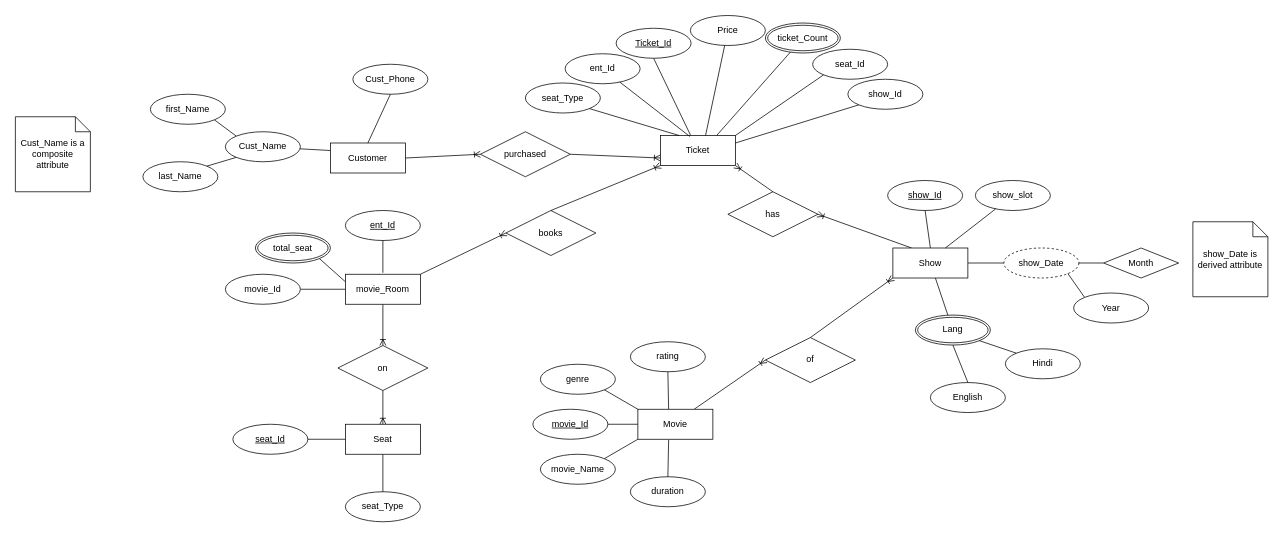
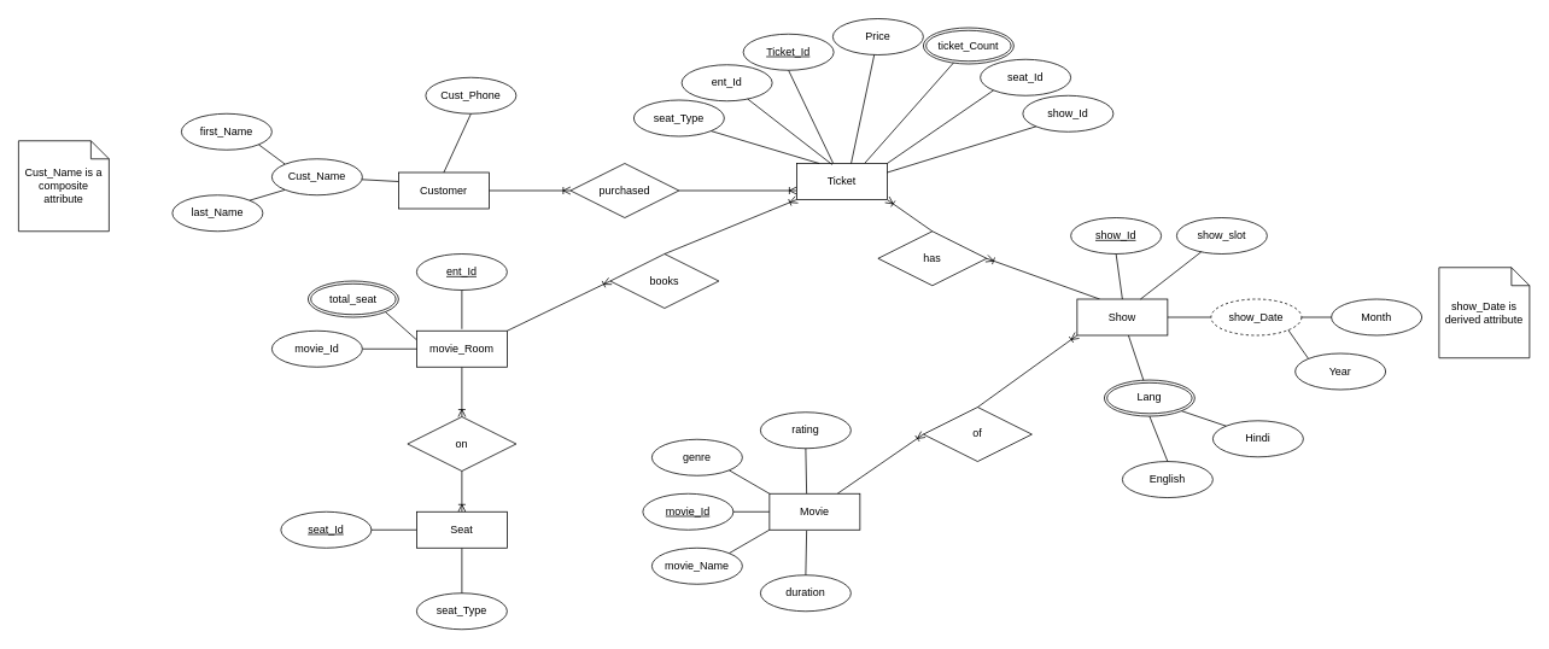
  <mxCell id="0" />
  <mxCell id="1" parent="0" />
- <mxCell id="2" value="purchased" style="shape=rhombus;perimeter=rhombusPerimeter;whiteSpace=wrap;html=1;align=center;" parent="1" vertex="1"><mxGeometry x="640" y="175" width="120" height="60" as="geometry" /></mxCell>
+ <mxCell id="2" value="purchased" style="shape=rhombus;perimeter=rhombusPerimeter;whiteSpace=wrap;html=1;align=center;" parent="1" vertex="1"><mxGeometry x="630" y="180" width="120" height="60" as="geometry" /></mxCell>
  <mxCell id="3" value="on" style="shape=rhombus;perimeter=rhombusPerimeter;whiteSpace=wrap;html=1;align=center;" parent="1" vertex="1"><mxGeometry x="450" y="460" width="120" height="60" as="geometry" /></mxCell>
  <mxCell id="4" value="books" style="shape=rhombus;perimeter=rhombusPerimeter;whiteSpace=wrap;html=1;align=center;" parent="1" vertex="1"><mxGeometry x="674" y="280" width="120" height="60" as="geometry" /></mxCell>
  <mxCell id="5" value="of" style="shape=rhombus;perimeter=rhombusPerimeter;whiteSpace=wrap;html=1;align=center;" parent="1" vertex="1"><mxGeometry x="1020" y="449.41" width="120" height="60" as="geometry" /></mxCell>
  <mxCell id="6" value="has" style="shape=rhombus;perimeter=rhombusPerimeter;whiteSpace=wrap;html=1;align=center;" parent="1" vertex="1"><mxGeometry x="970" y="255" width="120" height="60" as="geometry" /></mxCell>
  <mxCell id="7" value="Cust_Phone" style="ellipse;whiteSpace=wrap;html=1;align=center;" parent="1" vertex="1"><mxGeometry x="470" y="85" width="100" height="40" as="geometry" /></mxCell>
  <mxCell id="8" value="Ticket_Id" style="ellipse;whiteSpace=wrap;html=1;align=center;fontStyle=4;" parent="1" vertex="1"><mxGeometry x="821" y="37" width="100" height="40" as="geometry" /></mxCell>
  <mxCell id="9" value="Price" style="ellipse;whiteSpace=wrap;html=1;align=center;" parent="1" vertex="1"><mxGeometry x="920" y="20" width="100" height="40" as="geometry" /></mxCell>
  <mxCell id="10" value="show_Id" style="ellipse;whiteSpace=wrap;html=1;align=center;fontStyle=4;" parent="1" vertex="1"><mxGeometry x="1183" y="240" width="100" height="40" as="geometry" /></mxCell>
  <mxCell id="11" value="show_Date" style="ellipse;whiteSpace=wrap;html=1;align=center;dashed=1;" parent="1" vertex="1"><mxGeometry x="1338" y="330" width="100" height="40" as="geometry" /></mxCell>
  <mxCell id="12" value="movie_Id" style="ellipse;whiteSpace=wrap;html=1;align=center;fontStyle=4;" parent="1" vertex="1"><mxGeometry x="710" y="545" width="100" height="40" as="geometry" /></mxCell>
  <mxCell id="13" value="movie_Name" style="ellipse;whiteSpace=wrap;html=1;align=center;" parent="1" vertex="1"><mxGeometry x="720" y="605" width="100" height="40" as="geometry" /></mxCell>
  <mxCell id="14" value="duration" style="ellipse;whiteSpace=wrap;html=1;align=center;" parent="1" vertex="1"><mxGeometry x="840" y="635" width="100" height="40" as="geometry" /></mxCell>
  <mxCell id="15" value="rating" style="ellipse;whiteSpace=wrap;html=1;align=center;" parent="1" vertex="1"><mxGeometry x="840" y="455" width="100" height="40" as="geometry" /></mxCell>
  <mxCell id="16" value="genre" style="ellipse;whiteSpace=wrap;html=1;align=center;" parent="1" vertex="1"><mxGeometry x="720" y="485" width="100" height="40" as="geometry" /></mxCell>
  <mxCell id="17" value="ent_Id" style="ellipse;whiteSpace=wrap;html=1;align=center;fontStyle=4;" parent="1" vertex="1"><mxGeometry x="460" y="280" width="100" height="40" as="geometry" /></mxCell>
  <mxCell id="18" value="ticket_Count" style="ellipse;shape=doubleEllipse;margin=3;whiteSpace=wrap;html=1;align=center;" parent="1" vertex="1"><mxGeometry x="1020" y="30" width="100" height="40" as="geometry" /></mxCell>
  <mxCell id="19" value="total_seat" style="ellipse;shape=doubleEllipse;margin=3;whiteSpace=wrap;html=1;align=center;" parent="1" vertex="1"><mxGeometry x="340" y="310" width="100" height="40" as="geometry" /></mxCell>
  <mxCell id="20" value="seat_Type" style="ellipse;whiteSpace=wrap;html=1;align=center;" parent="1" vertex="1"><mxGeometry x="460" y="655" width="100" height="40" as="geometry" /></mxCell>
  <mxCell id="21" value="seat_Id" style="ellipse;whiteSpace=wrap;html=1;align=center;fontStyle=4;" parent="1" vertex="1"><mxGeometry x="310" y="565" width="100" height="40" as="geometry" /></mxCell>
  <mxCell id="22" value="seat_Id" style="ellipse;whiteSpace=wrap;html=1;align=center;" parent="1" vertex="1"><mxGeometry x="1083" y="65" width="100" height="40" as="geometry" /></mxCell>
  <mxCell id="23" value="" style="endArrow=none;html=1;exitX=0;exitY=0.25;exitDx=0;exitDy=0;" parent="1" source="54" target="72" edge="1"><mxGeometry width="50" height="50" relative="1" as="geometry"><mxPoint x="464.645" y="195.858" as="sourcePoint" /><mxPoint x="310.283" y="161.848" as="targetPoint" /></mxGeometry></mxCell>
  <mxCell id="24" value="" style="endArrow=none;html=1;entryX=0.5;entryY=1;entryDx=0;entryDy=0;exitX=0.5;exitY=0;exitDx=0;exitDy=0;" parent="1" source="54" target="7" edge="1"><mxGeometry width="50" height="50" relative="1" as="geometry"><mxPoint x="490" y="190" as="sourcePoint" /><mxPoint x="374.651" y="127.4" as="targetPoint" /></mxGeometry></mxCell>
  <mxCell id="25" value="" style="endArrow=none;html=1;exitX=0.75;exitY=0;exitDx=0;exitDy=0;" parent="1" source="55" target="18" edge="1"><mxGeometry width="50" height="50" relative="1" as="geometry"><mxPoint x="955.9" y="193.56" as="sourcePoint" /><mxPoint x="404.651" y="137.4" as="targetPoint" /></mxGeometry></mxCell>
  <mxCell id="26" value="" style="endArrow=none;html=1;exitX=0.6;exitY=0.025;exitDx=0;exitDy=0;exitPerimeter=0;" parent="1" source="55" target="9" edge="1"><mxGeometry width="50" height="50" relative="1" as="geometry"><mxPoint x="930" y="190" as="sourcePoint" /><mxPoint x="920.001" y="120" as="targetPoint" /></mxGeometry></mxCell>
  <mxCell id="27" value="" style="endArrow=none;html=1;entryX=0.5;entryY=1;entryDx=0;entryDy=0;" parent="1" source="55" target="8" edge="1"><mxGeometry width="50" height="50" relative="1" as="geometry"><mxPoint x="907.3" y="192.16" as="sourcePoint" /><mxPoint x="920" y="50" as="targetPoint" /></mxGeometry></mxCell>
  <mxCell id="28" value="" style="endArrow=none;html=1;entryX=0;entryY=1;entryDx=0;entryDy=0;exitX=1;exitY=0;exitDx=0;exitDy=0;" parent="1" source="55" target="22" edge="1"><mxGeometry width="50" height="50" relative="1" as="geometry"><mxPoint x="973.473" y="200.12" as="sourcePoint" /><mxPoint x="434.651" y="167.4" as="targetPoint" /></mxGeometry></mxCell>
  <mxCell id="29" value="" style="endArrow=none;html=1;entryX=1;entryY=1;entryDx=0;entryDy=0;exitX=0;exitY=0.25;exitDx=0;exitDy=0;" parent="1" source="58" target="19" edge="1"><mxGeometry width="50" height="50" relative="1" as="geometry"><mxPoint x="460" y="390" as="sourcePoint" /><mxPoint x="514.651" y="137.4" as="targetPoint" /></mxGeometry></mxCell>
  <mxCell id="30" value="" style="endArrow=none;html=1;entryX=0.5;entryY=1;entryDx=0;entryDy=0;" parent="1" target="17" edge="1"><mxGeometry width="50" height="50" relative="1" as="geometry"><mxPoint x="510" y="363" as="sourcePoint" /><mxPoint x="524.651" y="147.4" as="targetPoint" /></mxGeometry></mxCell>
  <mxCell id="31" value="" style="endArrow=none;html=1;exitX=0.5;exitY=0;exitDx=0;exitDy=0;entryX=0.5;entryY=1;entryDx=0;entryDy=0;" parent="1" source="20" edge="1"><mxGeometry width="50" height="50" relative="1" as="geometry"><mxPoint x="665.272" y="197.617" as="sourcePoint" /><mxPoint x="510" y="605" as="targetPoint" /></mxGeometry></mxCell>
  <mxCell id="32" value="" style="endArrow=none;html=1;entryX=1;entryY=0.5;entryDx=0;entryDy=0;exitX=0;exitY=0.5;exitDx=0;exitDy=0;" parent="1" target="21" edge="1"><mxGeometry width="50" height="50" relative="1" as="geometry"><mxPoint x="460" y="585" as="sourcePoint" /><mxPoint x="554.651" y="122.4" as="targetPoint" /></mxGeometry></mxCell>
  <mxCell id="33" value="" style="endArrow=none;html=1;exitX=0.41;exitY=1.025;exitDx=0;exitDy=0;entryX=0.5;entryY=0;entryDx=0;entryDy=0;exitPerimeter=0;" parent="1" source="57" target="14" edge="1"><mxGeometry width="50" height="50" relative="1" as="geometry"><mxPoint x="890" y="585" as="sourcePoint" /><mxPoint x="880" y="635" as="targetPoint" /></mxGeometry></mxCell>
  <mxCell id="34" value="" style="endArrow=none;html=1;entryX=1;entryY=0;entryDx=0;entryDy=0;exitX=0;exitY=1;exitDx=0;exitDy=0;" parent="1" source="57" target="13" edge="1"><mxGeometry width="50" height="50" relative="1" as="geometry"><mxPoint x="854.645" y="579.142" as="sourcePoint" /><mxPoint x="394.651" y="172.4" as="targetPoint" /></mxGeometry></mxCell>
  <mxCell id="35" value="" style="endArrow=none;html=1;entryX=1;entryY=0.5;entryDx=0;entryDy=0;exitX=0;exitY=0.5;exitDx=0;exitDy=0;exitPerimeter=0;" parent="1" source="57" target="12" edge="1"><mxGeometry width="50" height="50" relative="1" as="geometry"><mxPoint x="840" y="565" as="sourcePoint" /><mxPoint x="404.651" y="182.4" as="targetPoint" /></mxGeometry></mxCell>
  <mxCell id="36" value="" style="endArrow=none;html=1;entryX=1;entryY=1;entryDx=0;entryDy=0;exitX=0;exitY=0;exitDx=0;exitDy=0;" parent="1" source="57" target="16" edge="1"><mxGeometry width="50" height="50" relative="1" as="geometry"><mxPoint x="860.086" y="548.974" as="sourcePoint" /><mxPoint x="414.651" y="192.4" as="targetPoint" /></mxGeometry></mxCell>
  <mxCell id="37" value="" style="endArrow=none;html=1;entryX=0.5;entryY=1;entryDx=0;entryDy=0;exitX=0.41;exitY=0;exitDx=0;exitDy=0;exitPerimeter=0;" parent="1" source="57" target="15" edge="1"><mxGeometry width="50" height="50" relative="1" as="geometry"><mxPoint x="890" y="545" as="sourcePoint" /><mxPoint x="424.651" y="202.4" as="targetPoint" /></mxGeometry></mxCell>
  <mxCell id="38" value="" style="endArrow=none;html=1;entryX=0.5;entryY=1;entryDx=0;entryDy=0;exitX=0.5;exitY=0;exitDx=0;exitDy=0;" parent="1" source="56" target="10" edge="1"><mxGeometry width="50" height="50" relative="1" as="geometry"><mxPoint x="1240" y="350" as="sourcePoint" /><mxPoint x="594.651" y="252.4" as="targetPoint" /></mxGeometry></mxCell>
  <mxCell id="39" value="" style="endArrow=none;html=1;entryX=0;entryY=0.5;entryDx=0;entryDy=0;exitX=1;exitY=0.5;exitDx=0;exitDy=0;" parent="1" source="56" target="11" edge="1"><mxGeometry width="50" height="50" relative="1" as="geometry"><mxPoint x="1290" y="370" as="sourcePoint" /><mxPoint x="604.651" y="262.4" as="targetPoint" /></mxGeometry></mxCell>
  <mxCell id="40" value="" style="fontSize=12;html=1;endArrow=ERoneToMany;exitX=1;exitY=0.5;exitDx=0;exitDy=0;entryX=0;entryY=0.5;entryDx=0;entryDy=0;" parent="1" source="54" target="2" edge="1"><mxGeometry width="100" height="100" relative="1" as="geometry"><mxPoint x="510" y="210" as="sourcePoint" /><mxPoint x="870" y="300" as="targetPoint" /></mxGeometry></mxCell>
  <mxCell id="41" value="" style="fontSize=12;html=1;endArrow=ERoneToMany;exitX=1;exitY=0.5;exitDx=0;exitDy=0;entryX=0;entryY=0.5;entryDx=0;entryDy=0;" parent="1" source="2" edge="1"><mxGeometry width="100" height="100" relative="1" as="geometry"><mxPoint x="764" y="210" as="sourcePoint" /><mxPoint x="880" y="210" as="targetPoint" /></mxGeometry></mxCell>
  <mxCell id="42" value="" style="fontSize=12;html=1;endArrow=ERoneToMany;exitX=1;exitY=0;exitDx=0;exitDy=0;entryX=0;entryY=0.5;entryDx=0;entryDy=0;" parent="1" source="58" target="4" edge="1"><mxGeometry width="100" height="100" relative="1" as="geometry"><mxPoint x="535.355" y="375.858" as="sourcePoint" /><mxPoint x="600" y="230" as="targetPoint" /></mxGeometry></mxCell>
  <mxCell id="43" value="" style="fontSize=12;html=1;endArrow=ERoneToMany;exitX=0.5;exitY=0;exitDx=0;exitDy=0;entryX=0;entryY=1;entryDx=0;entryDy=0;" parent="1" source="4" target="55" edge="1"><mxGeometry width="100" height="100" relative="1" as="geometry"><mxPoint x="465" y="240" as="sourcePoint" /><mxPoint x="864.645" y="224.142" as="targetPoint" /></mxGeometry></mxCell>
  <mxCell id="44" value="" style="fontSize=12;html=1;endArrow=ERoneToMany;exitX=0.5;exitY=0;exitDx=0;exitDy=0;entryX=1;entryY=1;entryDx=0;entryDy=0;" parent="1" source="6" target="55" edge="1"><mxGeometry width="100" height="100" relative="1" as="geometry"><mxPoint x="1140" y="280" as="sourcePoint" /><mxPoint x="960" y="230" as="targetPoint" /></mxGeometry></mxCell>
  <mxCell id="45" value="" style="fontSize=12;html=1;endArrow=ERoneToMany;exitX=0.25;exitY=0;exitDx=0;exitDy=0;entryX=1;entryY=0.5;entryDx=0;entryDy=0;" parent="1" source="56" target="6" edge="1"><mxGeometry width="100" height="100" relative="1" as="geometry"><mxPoint x="1146.7" y="351" as="sourcePoint" /><mxPoint x="610" y="250" as="targetPoint" /></mxGeometry></mxCell>
  <mxCell id="46" value="" style="fontSize=12;html=1;endArrow=ERoneToMany;entryX=0;entryY=0.5;entryDx=0;entryDy=0;exitX=0.75;exitY=0;exitDx=0;exitDy=0;" parent="1" source="57" target="5" edge="1"><mxGeometry width="100" height="100" relative="1" as="geometry"><mxPoint x="875.355" y="615.858" as="sourcePoint" /><mxPoint x="640" y="390" as="targetPoint" /></mxGeometry></mxCell>
  <mxCell id="47" value="" style="fontSize=12;html=1;endArrow=ERoneToMany;exitX=0.5;exitY=0;exitDx=0;exitDy=0;entryX=0;entryY=1;entryDx=0;entryDy=0;" parent="1" source="5" target="56" edge="1"><mxGeometry width="100" height="100" relative="1" as="geometry"><mxPoint x="505" y="290" as="sourcePoint" /><mxPoint x="1124.645" y="384.142" as="targetPoint" /></mxGeometry></mxCell>
  <mxCell id="48" value="" style="fontSize=12;html=1;endArrow=ERoneToMany;exitX=0.5;exitY=1;exitDx=0;exitDy=0;entryX=0.5;entryY=0;entryDx=0;entryDy=0;" parent="1" source="3" target="59" edge="1"><mxGeometry width="100" height="100" relative="1" as="geometry"><mxPoint x="655" y="220" as="sourcePoint" /><mxPoint x="510" y="600" as="targetPoint" /></mxGeometry></mxCell>
  <mxCell id="49" value="" style="fontSize=12;html=1;endArrow=ERoneToMany;entryX=0.5;entryY=0;entryDx=0;entryDy=0;exitX=0.5;exitY=1;exitDx=0;exitDy=0;" parent="1" source="58" target="3" edge="1"><mxGeometry width="100" height="100" relative="1" as="geometry"><mxPoint x="520" y="400" as="sourcePoint" /><mxPoint x="825" y="260" as="targetPoint" /></mxGeometry></mxCell>
  <mxCell id="50" value="first_Name" style="ellipse;whiteSpace=wrap;html=1;align=center;" parent="1" vertex="1"><mxGeometry x="200" y="125" width="100" height="40" as="geometry" /></mxCell>
  <mxCell id="51" value="last_Name" style="ellipse;whiteSpace=wrap;html=1;align=center;" parent="1" vertex="1"><mxGeometry x="190" y="215" width="100" height="40" as="geometry" /></mxCell>
  <mxCell id="52" value="" style="endArrow=none;html=1;exitX=0;exitY=0;exitDx=0;exitDy=0;entryX=1;entryY=1;entryDx=0;entryDy=0;" parent="1" source="72" target="50" edge="1"><mxGeometry width="50" height="50" relative="1" as="geometry"><mxPoint x="314.645" y="180.858" as="sourcePoint" /><mxPoint x="403.253" y="215.033" as="targetPoint" /></mxGeometry></mxCell>
  <mxCell id="53" value="" style="endArrow=none;html=1;exitX=0;exitY=1;exitDx=0;exitDy=0;entryX=1;entryY=0;entryDx=0;entryDy=0;" parent="1" source="72" edge="1" target="51"><mxGeometry width="50" height="50" relative="1" as="geometry"><mxPoint x="314.645" y="209.142" as="sourcePoint" /><mxPoint x="270" y="215" as="targetPoint" /></mxGeometry></mxCell>
  <mxCell id="54" value="Customer" style="whiteSpace=wrap;html=1;align=center;" parent="1" vertex="1"><mxGeometry x="440" y="190" width="100" height="40" as="geometry" /></mxCell>
  <mxCell id="55" value="Ticket" style="whiteSpace=wrap;html=1;align=center;" parent="1" vertex="1"><mxGeometry x="880" y="180" width="100" height="40" as="geometry" /></mxCell>
  <mxCell id="56" value="Show" style="whiteSpace=wrap;html=1;align=center;" parent="1" vertex="1"><mxGeometry x="1190" y="330" width="100" height="40" as="geometry" /></mxCell>
  <mxCell id="57" value="Movie" style="whiteSpace=wrap;html=1;align=center;" parent="1" vertex="1"><mxGeometry x="850" y="545" width="100" height="40" as="geometry" /></mxCell>
  <mxCell id="58" value="movie_Room" style="whiteSpace=wrap;html=1;align=center;" parent="1" vertex="1"><mxGeometry x="460" y="365" width="100" height="40" as="geometry" /></mxCell>
  <mxCell id="59" value="Seat" style="whiteSpace=wrap;html=1;align=center;" parent="1" vertex="1"><mxGeometry x="460" y="565" width="100" height="40" as="geometry" /></mxCell>
- <mxCell id="60" value="Month" style="rhombus;whiteSpace=wrap;html=1;align=center;" parent="1" vertex="1"><mxGeometry x="1471" y="330" width="100" height="40" as="geometry" /></mxCell>
+ <mxCell id="60" value="Month" style="ellipse;whiteSpace=wrap;html=1;align=center;" parent="1" vertex="1"><mxGeometry x="1471" y="330" width="100" height="40" as="geometry" /></mxCell>
  <mxCell id="61" value="Year" style="ellipse;whiteSpace=wrap;html=1;align=center;" parent="1" vertex="1"><mxGeometry x="1431" y="390" width="100" height="40" as="geometry" /></mxCell>
  <mxCell id="62" value="" style="endArrow=none;html=1;entryX=0;entryY=0;entryDx=0;entryDy=0;exitX=1;exitY=1;exitDx=0;exitDy=0;" parent="1" source="11" target="61" edge="1"><mxGeometry width="50" height="50" relative="1" as="geometry"><mxPoint x="1291" y="380" as="sourcePoint" /><mxPoint x="1362.645" y="379.142" as="targetPoint" /></mxGeometry></mxCell>
  <mxCell id="63" value="" style="endArrow=none;html=1;entryX=1;entryY=0.5;entryDx=0;entryDy=0;exitX=0;exitY=0.5;exitDx=0;exitDy=0;" parent="1" source="60" target="11" edge="1"><mxGeometry width="50" height="50" relative="1" as="geometry"><mxPoint x="1301" y="390" as="sourcePoint" /><mxPoint x="1372.645" y="389.142" as="targetPoint" /></mxGeometry></mxCell>
  <mxCell id="64" value="" style="endArrow=none;html=1;exitX=0;exitY=0.5;exitDx=0;exitDy=0;entryX=1;entryY=0.5;entryDx=0;entryDy=0;" parent="1" source="58" target="65" edge="1"><mxGeometry width="50" height="50" relative="1" as="geometry"><mxPoint x="460" y="395" as="sourcePoint" /><mxPoint x="378" y="400" as="targetPoint" /></mxGeometry></mxCell>
  <mxCell id="65" value="movie_Id" style="ellipse;whiteSpace=wrap;html=1;align=center;" parent="1" vertex="1"><mxGeometry x="300" y="365" width="100" height="40" as="geometry" /></mxCell>
  <mxCell id="66" value="ent_Id" style="ellipse;whiteSpace=wrap;html=1;align=center;" parent="1" vertex="1"><mxGeometry x="753" y="71" width="100" height="40" as="geometry" /></mxCell>
  <mxCell id="67" value="" style="endArrow=none;html=1;exitX=0.393;exitY=0.033;exitDx=0;exitDy=0;exitPerimeter=0;" parent="1" source="55" target="66" edge="1"><mxGeometry width="50" height="50" relative="1" as="geometry"><mxPoint x="930" y="200" as="sourcePoint" /><mxPoint x="830" y="74" as="targetPoint" /></mxGeometry></mxCell>
  <mxCell id="68" value="seat_Type" style="ellipse;whiteSpace=wrap;html=1;align=center;" parent="1" vertex="1"><mxGeometry x="700" width="100" height="40" as="geometry" y="110" /></mxCell>
  <mxCell id="69" value="" style="endArrow=none;html=1;exitX=0.25;exitY=0;exitDx=0;exitDy=0;entryX=1;entryY=1;entryDx=0;entryDy=0;" parent="1" source="55" target="68" edge="1"><mxGeometry width="50" height="50" relative="1" as="geometry"><mxPoint x="919.3" y="201.32" as="sourcePoint" /><mxPoint x="836.098" y="79.302" as="targetPoint" /></mxGeometry></mxCell>
  <mxCell id="70" value="show_Id" style="ellipse;whiteSpace=wrap;html=1;align=center;" parent="1" vertex="1"><mxGeometry x="1130" y="105" width="100" height="40" as="geometry" /></mxCell>
  <mxCell id="71" value="" style="endArrow=none;html=1;exitX=1;exitY=0.25;exitDx=0;exitDy=0;entryX=0;entryY=1;entryDx=0;entryDy=0;" parent="1" source="55" target="70" edge="1"><mxGeometry width="50" height="50" relative="1" as="geometry"><mxPoint x="990" y="200" as="sourcePoint" /><mxPoint x="1130" y="150" as="targetPoint" /></mxGeometry></mxCell>
  <mxCell id="72" value="Cust_Name" style="ellipse;whiteSpace=wrap;html=1;align=center;" parent="1" vertex="1"><mxGeometry x="300" y="175" width="100" height="40" as="geometry" /></mxCell>
  <mxCell id="73" value="Cust_Name is a composite attribute" style="shape=note;size=20;whiteSpace=wrap;html=1;" parent="1" vertex="1"><mxGeometry x="20" y="155" width="100" height="100" as="geometry" /></mxCell>
  <mxCell id="74" value="show_Date is derived attribute" style="shape=note;size=20;whiteSpace=wrap;html=1;" parent="1" vertex="1"><mxGeometry x="1590" y="295" width="100" height="100" as="geometry" /></mxCell>
  <mxCell id="75" value="Lang" style="ellipse;shape=doubleEllipse;margin=3;whiteSpace=wrap;html=1;align=center;" vertex="1" parent="1"><mxGeometry x="1220" y="419.41" width="100" height="40" as="geometry" /></mxCell>
  <mxCell id="76" value="" style="endArrow=none;html=1;" edge="1" parent="1" source="56" target="75"><mxGeometry width="50" height="50" relative="1" as="geometry"><mxPoint x="1433.146" y="374.226" as="sourcePoint" /><mxPoint x="1455.854" y="405.774" as="targetPoint" /></mxGeometry></mxCell>
  <mxCell id="77" value="English" style="ellipse;whiteSpace=wrap;html=1;align=center;" vertex="1" parent="1"><mxGeometry x="1240" y="509.41" width="100" height="40" as="geometry" /></mxCell>
  <mxCell id="78" value="Hindi" style="ellipse;whiteSpace=wrap;html=1;align=center;" vertex="1" parent="1"><mxGeometry x="1340" y="464.41" width="100" height="40" as="geometry" /></mxCell>
  <mxCell id="79" style="edgeStyle=orthogonalEdgeStyle;rounded=0;orthogonalLoop=1;jettySize=auto;html=1;exitX=0.5;exitY=1;exitDx=0;exitDy=0;" edge="1" parent="1" source="77" target="77"><mxGeometry relative="1" as="geometry" /></mxCell>
  <mxCell id="80" value="" style="endArrow=none;html=1;exitX=0.5;exitY=0;exitDx=0;exitDy=0;" edge="1" parent="1" source="77"><mxGeometry width="50" height="50" relative="1" as="geometry"><mxPoint x="1249.6" y="389.25" as="sourcePoint" /><mxPoint x="1270" y="459.41" as="targetPoint" /></mxGeometry></mxCell>
  <mxCell id="81" value="" style="endArrow=none;html=1;exitX=1;exitY=1;exitDx=0;exitDy=0;entryX=0;entryY=0;entryDx=0;entryDy=0;" edge="1" parent="1" source="75" target="78"><mxGeometry width="50" height="50" relative="1" as="geometry"><mxPoint x="1259.6" y="399.25" as="sourcePoint" /><mxPoint x="1280.379" y="439.784" as="targetPoint" /></mxGeometry></mxCell>
  <mxCell id="82" value="show_slot" style="ellipse;whiteSpace=wrap;html=1;align=center;" vertex="1" parent="1"><mxGeometry x="1300" y="240" width="100" height="40" as="geometry" /></mxCell>
  <mxCell id="83" value="" style="endArrow=none;html=1;" edge="1" parent="1" target="82"><mxGeometry width="50" height="50" relative="1" as="geometry"><mxPoint x="1260" y="330" as="sourcePoint" /><mxPoint x="1340" y="281" as="targetPoint" /></mxGeometry></mxCell>
